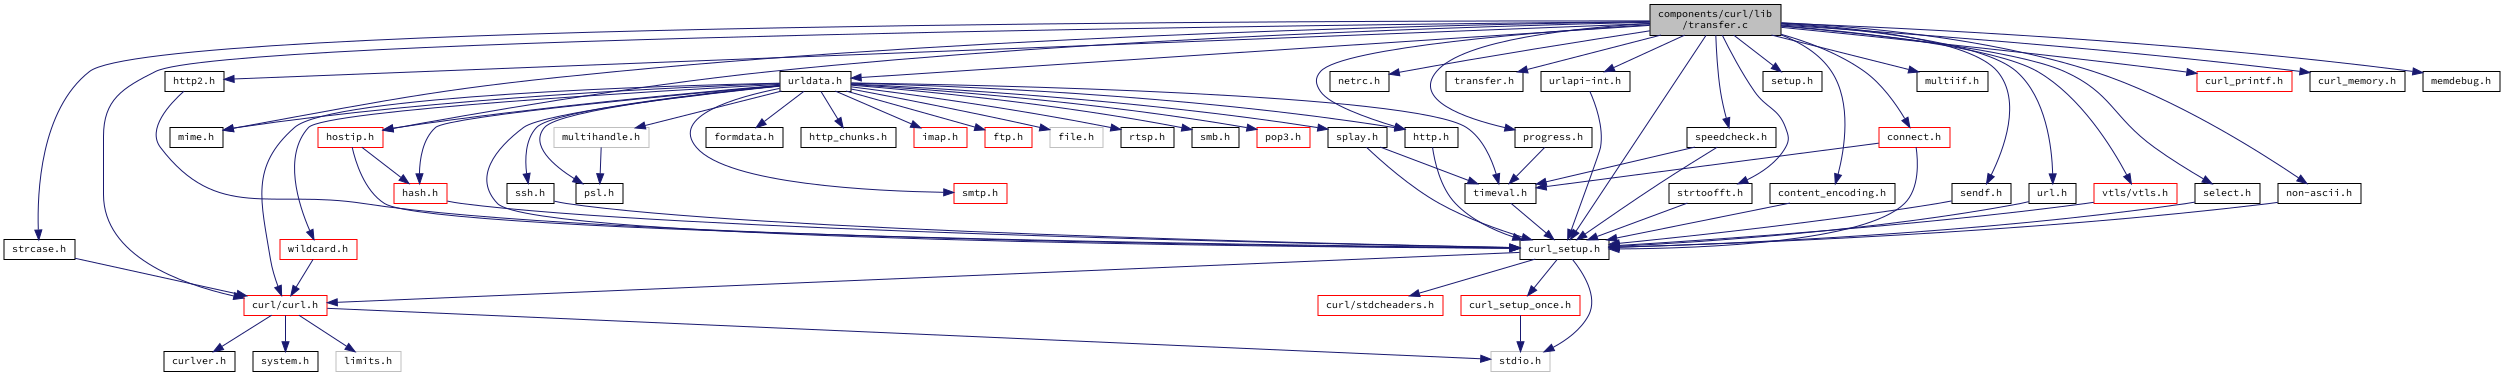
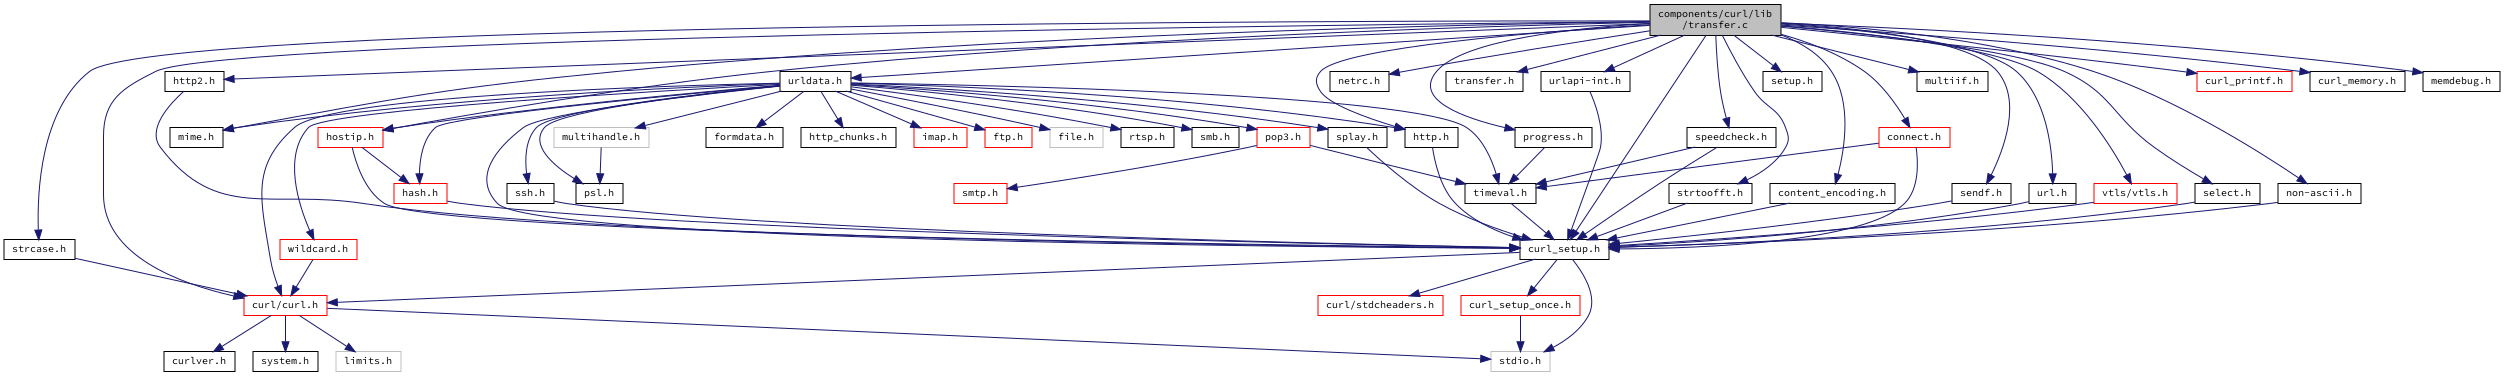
  digraph {
    fontname="Source Code Pro"
    node [color=black fillcolor=white fontname="Source Code Pro" fontsize=10 shape=record style=filled]
    edge [color=midnightblue fontname="Source Code Pro" fontsize=10 labelfontname=Helvetica labelfontsize=10 style=solid]
    n1 [fillcolor=grey75 fontcolor=black height=0.2 label="components/curl/lib\l/transfer.c" width=0.4]
    n2 [height=0.2 label="curl_setup.h" width=0.4]
    n3 [color=red height=0.2 label="curl/curl.h" width=0.4]
    n4 [height=0.2 label="strtoofft.h" width=0.4]
    n5 [height=0.2 label="urldata.h" width=0.4]
    n6 [color=red height=0.2 label="hostip.h" width=0.4]
    n7 [height=0.2 label="mime.h" width=0.4]
    n8 [height=0.2 label="http.h" width=0.4]
    n9 [height=0.2 label="netrc.h" width=0.4]
    n10 [height=0.2 label="content_encoding.h" width=0.4]
    n11 [height=0.2 label="transfer.h" width=0.4]
    n12 [height=0.2 label="sendf.h" width=0.4]
    n13 [height=0.2 label="speedcheck.h" width=0.4]
    n14 [height=0.2 label="progress.h" width=0.4]
    n15 [height=0.2 label="url.h" width=0.4]
    n16 [height=0.2 label="setup.h" width=0.4]
    n17 [color=red height=0.2 label="vtls/vtls.h" width=0.4]
    n18 [height=0.2 label="select.h" width=0.4]
    n19 [height=0.2 label="multiif.h" width=0.4]
    n20 [color=red height=0.2 label="connect.h" width=0.4]
    n21 [height=0.2 label="non-ascii.h" width=0.4]
    n22 [height=0.2 label="http2.h" width=0.4]
    n23 [height=0.2 label="strcase.h" width=0.4]
    n24 [height=0.2 label="urlapi-int.h" width=0.4]
    n25 [color=red height=0.2 label="curl_printf.h" width=0.4]
    n26 [height=0.2 label="curl_memory.h" width=0.4]
    n27 [height=0.2 label="memdebug.h" width=0.4]
    n28 [color=grey75 height=0.2 label="stdio.h" width=0.4]
    n29 [color=red height=0.2 label="curl/stdcheaders.h" width=0.4]
    n30 [color=red height=0.2 label="curl_setup_once.h" width=0.4]
    n31 [height=0.2 label="curlver.h" width=0.4]
    n32 [height=0.2 label="system.h" width=0.4]
    n33 [color=grey75 height=0.2 label="limits.h" width=0.4]
    n34 [height=0.2 label="psl.h" width=0.4]
    n35 [height=0.2 label="formdata.h" width=0.4]
    n36 [height=0.2 label="timeval.h" width=0.4]
    n37 [height=0.2 label="http_chunks.h" width=0.4]
    n38 [color=red height=0.2 label="hash.h" width=0.4]
    n39 [height=0.2 label="splay.h" width=0.4]
    n40 [color=red height=0.2 label="imap.h" width=0.4]
    n41 [color=red height=0.2 label="pop3.h" width=0.4]
    n42 [color=red height=0.2 label="smtp.h" width=0.4]
    n43 [color=red height=0.2 label="ftp.h" width=0.4]
    n44 [color=grey75 height=0.2 label="file.h" width=0.4]
    n45 [height=0.2 label="ssh.h" width=0.4]
    n46 [height=0.2 label="rtsp.h" width=0.4]
    n47 [height=0.2 label="smb.h" width=0.4]
    n48 [color=red height=0.2 label="wildcard.h" width=0.4]
    n49 [color=grey75 height=0.2 label="multihandle.h" width=0.4]
    n1 -> n2
    n1 -> n3
    n1 -> n4
    n1 -> n5
    n1 -> n6
    n1 -> n7
    n1 -> n8
    n1 -> n9
    n1 -> n10
    n1 -> n11
    n1 -> n12
    n1 -> n13
    n1 -> n14
    n1 -> n15
    n1 -> n16
    n1 -> n17
    n1 -> n18
    n1 -> n19
    n1 -> n20
    n1 -> n21
    n1 -> n22
    n1 -> n23
    n1 -> n24
    n1 -> n25
    n1 -> n26
    n1 -> n27
    n2 -> n3
    n2 -> n28
    n2 -> n29
    n2 -> n30
    n3 -> n28
    n3 -> n31
    n3 -> n32
    n3 -> n33
    n4 -> n2
    n5 -> n2
    n5 -> n3
    n5 -> n6
    n5 -> n7
    n5 -> n8
    n5 -> n34
    n5 -> n35
    n5 -> n36
    n5 -> n37
    n5 -> n38
    n5 -> n39
    n5 -> n40
    n5 -> n41
-   n5 -> n42
+   n41 -> n42
    n5 -> n43
    n5 -> n44
    n5 -> n45
    n5 -> n46
    n5 -> n47
    n5 -> n48
    n5 -> n49
    n6 -> n2
    n6 -> n38
    n8 -> n2
    n10 -> n2
    n12 -> n2
    n13 -> n2
    n13 -> n36
    n14 -> n36
    n15 -> n2
    n17 -> n2
    n18 -> n2
    n20 -> n2
    n20 -> n36
    n21 -> n2
    n22 -> n2
    n23 -> n3
    n24 -> n2
    n30 -> n28
    n36 -> n2
    n38 -> n2
    n39 -> n2
-   n39 -> n36
+   n41 -> n36
    n45 -> n2
    n48 -> n3
    n49 -> n34
  }
